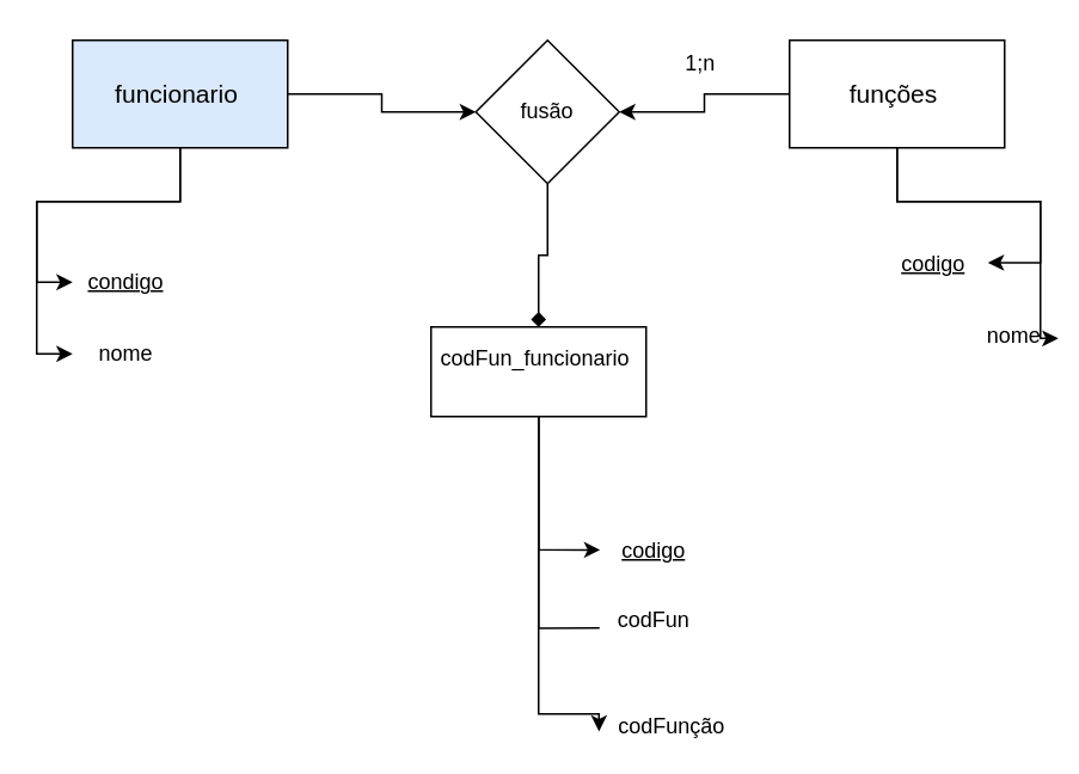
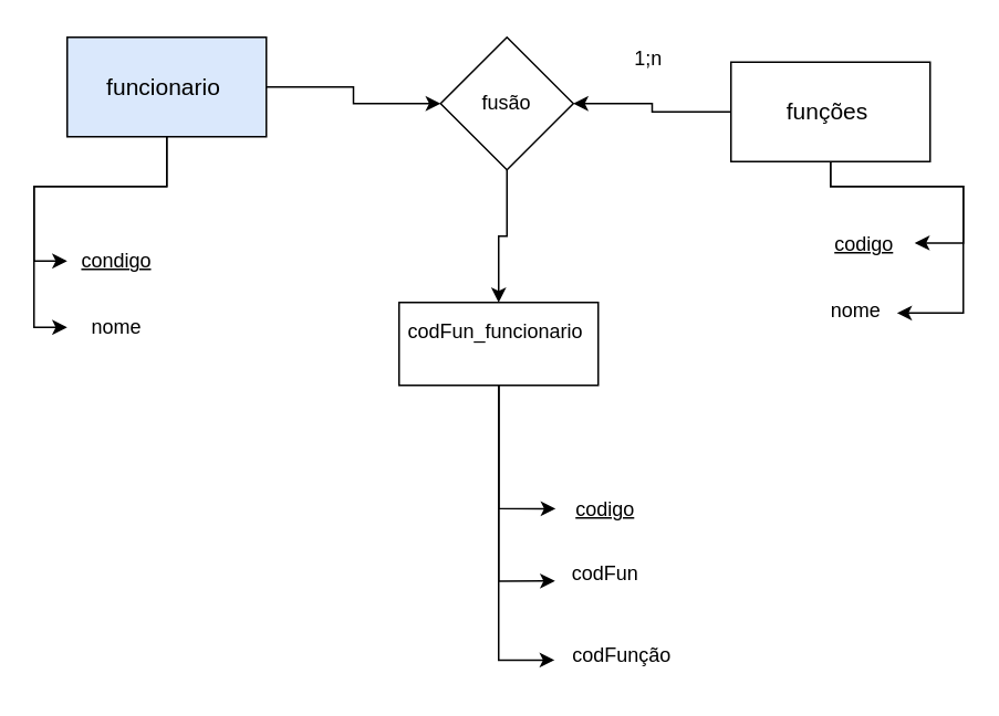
  <mxCell id="0" />
  <mxCell id="1" parent="0" />
  <mxCell id="2" style="edgeStyle=orthogonalEdgeStyle;rounded=0;orthogonalLoop=1;jettySize=auto;html=1;entryX=0;entryY=0.5;entryDx=0;entryDy=0;" edge="1" parent="1" source="5" target="9"><mxGeometry relative="1" as="geometry"><Array as="points"><mxPoint x="100" y="112" /><mxPoint x="20" y="112" /><mxPoint x="20" y="197" /></Array></mxGeometry></mxCell>
  <mxCell id="3" value="" style="edgeStyle=orthogonalEdgeStyle;rounded=0;orthogonalLoop=1;jettySize=auto;html=1;" edge="1" parent="1" source="5" target="11"><mxGeometry relative="1" as="geometry" /></mxCell>
  <mxCell id="4" style="edgeStyle=orthogonalEdgeStyle;rounded=0;orthogonalLoop=1;jettySize=auto;html=1;entryX=0;entryY=0.5;entryDx=0;entryDy=0;curved=0;jumpStyle=none;" edge="1" parent="1" source="5" target="8"><mxGeometry relative="1" as="geometry" /></mxCell>
  <mxCell id="5" value="&lt;font style=&quot;font-size: 14px;&quot;&gt;funcionario&lt;/font&gt;&amp;nbsp;" style="rounded=0;whiteSpace=wrap;html=1;fillColor=#dae8fc;" vertex="1" parent="1"><mxGeometry x="40" y="22" width="120" height="60" as="geometry" /></mxCell>
  <mxCell id="6" value="" style="edgeStyle=orthogonalEdgeStyle;rounded=0;orthogonalLoop=1;jettySize=auto;html=1;entryX=1;entryY=0.5;entryDx=0;entryDy=0;" edge="1" parent="1" source="7" target="11"><mxGeometry relative="1" as="geometry"><mxPoint x="380" y="52" as="targetPoint" /></mxGeometry></mxCell>
- <mxCell id="7" value="&lt;font style=&quot;font-size: 14px;&quot;&gt;funções&lt;/font&gt;&amp;nbsp;" style="rounded=0;whiteSpace=wrap;html=1;" vertex="1" parent="1"><mxGeometry x="440" y="22" width="120" height="60" as="geometry" /></mxCell>
+ <mxCell id="7" value="&lt;font style=&quot;font-size: 14px;&quot;&gt;funções&lt;/font&gt;&amp;nbsp;" style="rounded=0;whiteSpace=wrap;html=1;" vertex="1" parent="1"><mxGeometry x="440" y="37" width="120" height="60" as="geometry" /></mxCell>
  <mxCell id="8" value="&lt;u&gt;condigo&lt;/u&gt;" style="text;html=1;align=center;verticalAlign=middle;whiteSpace=wrap;rounded=0;" vertex="1" parent="1"><mxGeometry x="40" y="142" width="60" height="30" as="geometry" /></mxCell>
  <mxCell id="9" value="nome&lt;span style=&quot;color: rgba(0, 0, 0, 0); font-family: monospace; font-size: 0px; text-align: start; text-wrap: nowrap;&quot;&gt;%3CmxGraphModel%3E%3Croot%3E%3CmxCell%20id%3D%220%22%2F%3E%3CmxCell%20id%3D%221%22%20parent%3D%220%22%2F%3E%3CmxCell%20id%3D%222%22%20value%3D%22%26lt%3Bu%26gt%3Bcondigo%26lt%3B%2Fu%26gt%3B%22%20style%3D%22text%3Bhtml%3D1%3Balign%3Dcenter%3BverticalAlign%3Dmiddle%3BwhiteSpace%3Dwrap%3Brounded%3D0%3B%22%20vertex%3D%221%22%20parent%3D%221%22%3E%3CmxGeometry%20x%3D%2280%22%20y%3D%22380%22%20width%3D%2260%22%20height%3D%2230%22%20as%3D%22geometry%22%2F%3E%3C%2FmxCell%3E%3C%2Froot%3E%3C%2FmxGraphModel%3E&lt;/span&gt;" style="text;html=1;align=center;verticalAlign=middle;whiteSpace=wrap;rounded=0;" vertex="1" parent="1"><mxGeometry x="40" y="182" width="60" height="30" as="geometry" /></mxCell>
- <mxCell id="10" value="" style="edgeStyle=orthogonalEdgeStyle;rounded=0;orthogonalLoop=1;jettySize=auto;html=1;endArrow=diamond;" edge="1" parent="1" source="11" target="17"><mxGeometry relative="1" as="geometry" /></mxCell>
+ <mxCell id="10" value="" style="edgeStyle=orthogonalEdgeStyle;rounded=0;orthogonalLoop=1;jettySize=auto;html=1;" edge="1" parent="1" source="11" target="17"><mxGeometry relative="1" as="geometry" /></mxCell>
  <mxCell id="11" value="fusão" style="rhombus;whiteSpace=wrap;html=1;rounded=0;" vertex="1" parent="1"><mxGeometry x="265" y="22" width="80" height="80" as="geometry" /></mxCell>
  <mxCell id="12" value="1;n" style="text;html=1;align=center;verticalAlign=middle;resizable=0;points=[];autosize=1;strokeColor=none;fillColor=none;" vertex="1" parent="1"><mxGeometry x="370" y="20" width="40" height="30" as="geometry" /></mxCell>
  <mxCell id="13" value="&lt;u&gt;codigo&lt;/u&gt;" style="text;html=1;align=center;verticalAlign=middle;resizable=0;points=[];autosize=1;strokeColor=none;fillColor=none;" vertex="1" parent="1"><mxGeometry x="490" y="132" width="60" height="30" as="geometry" /></mxCell>
- <mxCell id="14" value="nome" style="text;html=1;align=center;verticalAlign=middle;resizable=0;points=[];autosize=1;strokeColor=none;fillColor=none;" vertex="1" parent="1"><mxGeometry x="540" y="172" width="50" height="30" as="geometry" /></mxCell>
+ <mxCell id="14" value="nome" style="text;html=1;align=center;verticalAlign=middle;resizable=0;points=[];autosize=1;strokeColor=none;fillColor=none;" vertex="1" parent="1"><mxGeometry x="490" y="172" width="50" height="30" as="geometry" /></mxCell>
  <mxCell id="15" style="edgeStyle=orthogonalEdgeStyle;rounded=0;orthogonalLoop=1;jettySize=auto;html=1;entryX=1.011;entryY=0.47;entryDx=0;entryDy=0;entryPerimeter=0;" edge="1" parent="1" source="7" target="13"><mxGeometry relative="1" as="geometry"><Array as="points"><mxPoint x="500" y="112" /><mxPoint x="580" y="112" /><mxPoint x="580" y="146" /></Array></mxGeometry></mxCell>
  <mxCell id="16" style="edgeStyle=orthogonalEdgeStyle;rounded=0;orthogonalLoop=1;jettySize=auto;html=1;entryX=1;entryY=0.547;entryDx=0;entryDy=0;entryPerimeter=0;" edge="1" parent="1" source="7" target="14"><mxGeometry relative="1" as="geometry"><Array as="points"><mxPoint x="500" y="112" /><mxPoint x="580" y="112" /><mxPoint x="580" y="188" /></Array></mxGeometry></mxCell>
  <mxCell id="17" value="codFun_funcionario&amp;nbsp;&lt;div&gt;&lt;br&gt;&lt;/div&gt;" style="whiteSpace=wrap;html=1;rounded=0;" vertex="1" parent="1"><mxGeometry x="240" y="182" width="120" height="50" as="geometry" /></mxCell>
  <mxCell id="18" value="&lt;u&gt;codigo&lt;/u&gt;" style="text;html=1;align=center;verticalAlign=middle;resizable=0;points=[];autosize=1;strokeColor=none;fillColor=none;" vertex="1" parent="1"><mxGeometry x="334" y="292" width="60" height="30" as="geometry" /></mxCell>
  <mxCell id="19" value="codFun" style="text;html=1;align=center;verticalAlign=middle;resizable=0;points=[];autosize=1;strokeColor=none;fillColor=none;" vertex="1" parent="1"><mxGeometry x="334" y="331" width="60" height="30" as="geometry" /></mxCell>
- <mxCell id="20" value="codFunção" style="text;html=1;align=center;verticalAlign=middle;resizable=0;points=[];autosize=1;strokeColor=none;fillColor=none;" vertex="1" parent="1"><mxGeometry x="334" y="390" width="80" height="30" as="geometry" /></mxCell>
+ <mxCell id="20" value="codFunção" style="text;html=1;align=center;verticalAlign=middle;resizable=0;points=[];autosize=1;strokeColor=none;fillColor=none;" vertex="1" parent="1"><mxGeometry x="334" y="380" width="80" height="30" as="geometry" /></mxCell>
  <mxCell id="21" style="edgeStyle=orthogonalEdgeStyle;rounded=0;orthogonalLoop=1;jettySize=auto;html=1;entryX=0.006;entryY=0.481;entryDx=0;entryDy=0;entryPerimeter=0;" edge="1" parent="1" source="17" target="18"><mxGeometry relative="1" as="geometry"><Array as="points"><mxPoint x="300" y="306" /></Array></mxGeometry></mxCell>
- <mxCell id="22" style="edgeStyle=orthogonalEdgeStyle;rounded=0;orthogonalLoop=1;jettySize=auto;html=1;entryX=0;entryY=0.636;entryDx=0;entryDy=0;entryPerimeter=0;endArrow=none;" edge="1" parent="1" source="17" target="19"><mxGeometry relative="1" as="geometry"><Array as="points"><mxPoint x="300" y="350" /></Array></mxGeometry></mxCell>
+ <mxCell id="22" style="edgeStyle=orthogonalEdgeStyle;rounded=0;orthogonalLoop=1;jettySize=auto;html=1;entryX=0;entryY=0.636;entryDx=0;entryDy=0;entryPerimeter=0;" edge="1" parent="1" source="17" target="19"><mxGeometry relative="1" as="geometry"><Array as="points"><mxPoint x="300" y="350" /></Array></mxGeometry></mxCell>
  <mxCell id="23" style="edgeStyle=orthogonalEdgeStyle;rounded=0;orthogonalLoop=1;jettySize=auto;html=1;entryX=-0.004;entryY=0.592;entryDx=0;entryDy=0;entryPerimeter=0;" edge="1" parent="1" source="17" target="20"><mxGeometry relative="1" as="geometry"><Array as="points"><mxPoint x="300" y="398" /></Array></mxGeometry></mxCell>
